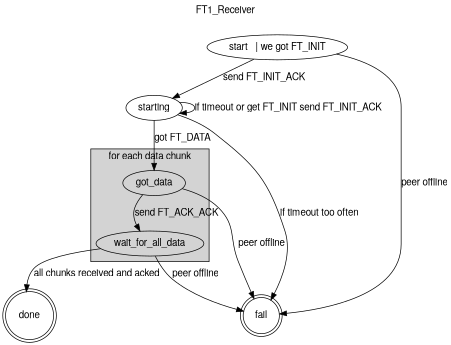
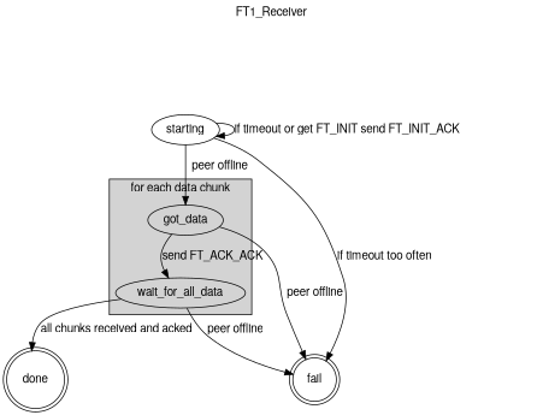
  digraph {
    fontname="Helvetica,Arial,sans-serif"
    label=FT1_Receiver
    labelloc=t
    node [fontname="Helvetica,Arial,sans-serif"]
    edge [fontname="Helvetica,Arial,sans-serif"]
    got_data
    wait_for_all_data
    fail [shape=doublecircle]
    done [shape=doublecircle]
-   n5 [label="start   | we got FT_INIT"]
    starting
    subgraph cluster_1 {
      label="for each data chunk"
      style=filled
      got_data
      wait_for_all_data
    }
    got_data -> wait_for_all_data [label="send FT_ACK_ACK"]
    got_data -> fail [label="peer offline"]
    wait_for_all_data -> fail [label="peer offline"]
    wait_for_all_data -> done [label="all chunks received and acked"]
-   n5 -> fail [label="peer offline"]
-   n5 -> starting [label="send FT_INIT_ACK"]
-   starting -> got_data [label="got FT_DATA"]
+   starting -> got_data [label="peer offline"]
    starting -> fail [label="if timeout too often"]
    starting -> starting [label="if timeout or get FT_INIT send FT_INIT_ACK"]
  }
